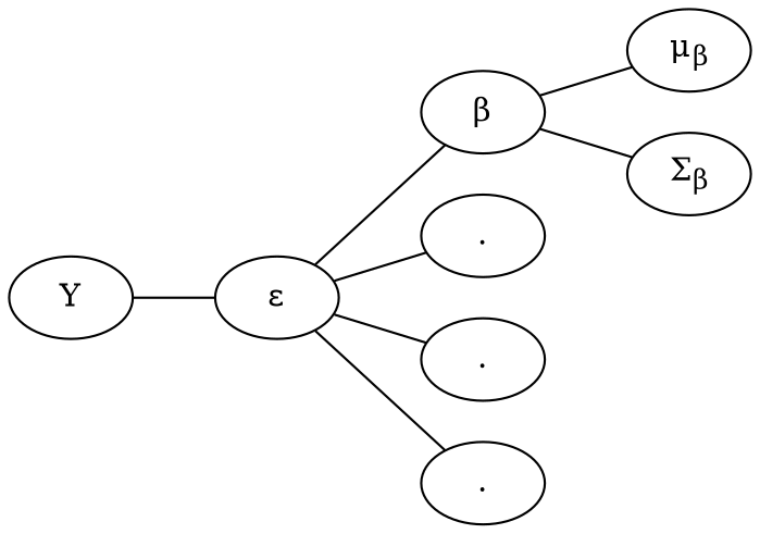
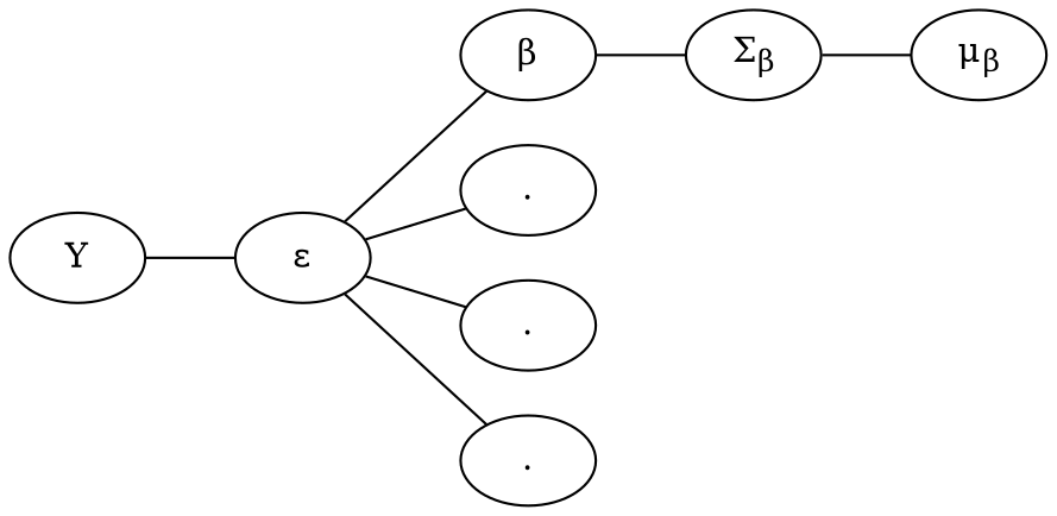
  graph {
    rankdir=LR
    n1 [label=Y]
    n2 [label=<&epsilon;>]
    n3 [label=<&beta;>]
    n4 [label=<&mu;<sub>&beta;</sub>>]
    n5 [label=<&Sigma;<sub>&beta;</sub>>]
    n6 [label="."]
    n7 [label="."]
    n8 [label="."]
    n1 -- n2
    n2 -- n3
    n2 -- n6
    n2 -- n7
    n2 -- n8
-   n3 -- n4
+   n5 -- n4
    n3 -- n5
  }
